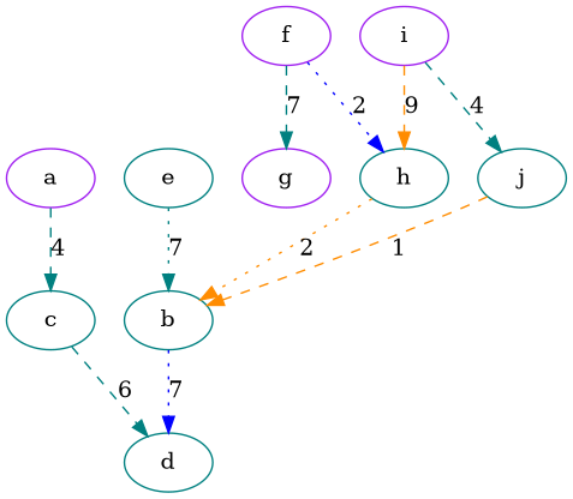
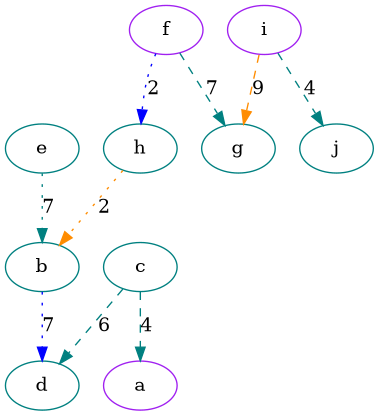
  digraph {
    node [Processor=1 Start=0 color=teal weight=6]
    edge [color=teal style=dashed weight=7]
    b [Start=12 weight=5]
    d [Start=17 weight=3]
    a [Processor=2 color=purple weight=2]
    c [Processor=2 Start=2]
    e [Start=9 weight=3]
    f [Processor=2 Start=8 color=purple]
-   g [Processor=2 Start=14 color=purple]
+   g [Processor=2 Start=14]
    h [Processor=2 Start=20 weight=1]
    i [color=purple weight=4]
    j [Start=4 weight=5]
    b -> d [color=blue label=7 style=dotted]
-   a -> c [label=4 weight=4]
+   c -> a [label=4 weight=4]
    c -> d [label=6 weight=6]
    e -> b [label=7 style=dotted]
    f -> g [label=7]
    f -> h [color=blue label=2 style=dotted weight=2]
    h -> b [color=darkorange label=2 style=dotted weight=2]
-   i -> h [color=darkorange label=9 weight=9]
+   i -> g [color=darkorange label=9 weight=9]
    i -> j [label=4 weight=4]
-   j -> b [color=darkorange label=1 weight=1]
  }
